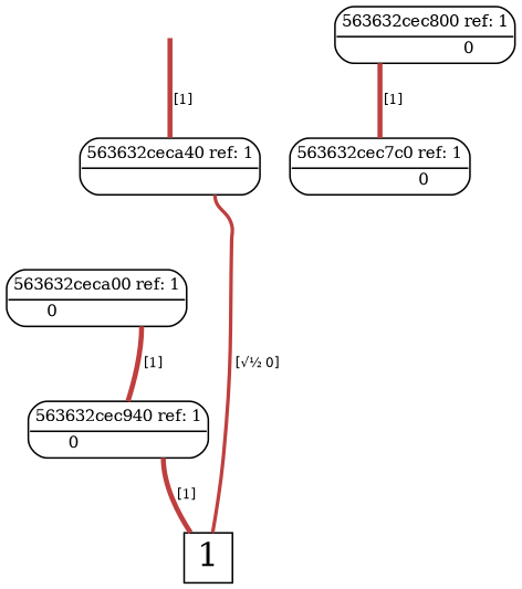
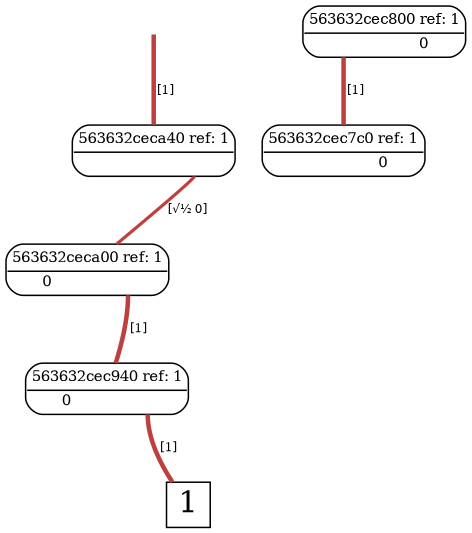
  digraph {
    node [shape=plain]
    edge [arrowhead=none color="0.000 0.667 0.750" penwidth=3 tailport="1:s"]
    root [shape=point style=invis]
    n2 [label=<<font point-size="10"><table border="1" cellspacing="0" cellpadding="2" style="rounded"><tr><td colspan="2" border="1" sides="B">563632ceca40 ref: 1</td></tr><tr><td port="0" href="javascript:;" border="0" tooltip="0.7071"><font color="white">&nbsp;0 </font></td><td port="1" href="javascript:;" border="0" tooltip="0.7071"><font color="white">&nbsp;0 </font></td></tr></table></font>>]
    n3 [label=<<font point-size="10"><table border="1" cellspacing="0" cellpadding="2" style="rounded"><tr><td colspan="2" border="1" sides="B">563632ceca00 ref: 1</td></tr><tr><td port="0" href="javascript:;" border="0" tooltip="0">&nbsp;0 </td><td port="1" href="javascript:;" border="0" tooltip="1"><font color="white">&nbsp;0 </font></td></tr></table></font>>]
    n4 [height=0.3 label=<<font point-size="20">1</font>> shape=box width=0.3]
    n5 [label=<<font point-size="10"><table border="1" cellspacing="0" cellpadding="2" style="rounded"><tr><td colspan="2" border="1" sides="B">563632cec940 ref: 1</td></tr><tr><td port="0" href="javascript:;" border="0" tooltip="0">&nbsp;0 </td><td port="1" href="javascript:;" border="0" tooltip="1"><font color="white">&nbsp;0 </font></td></tr></table></font>>]
    n6 [label=<<font point-size="10"><table border="1" cellspacing="0" cellpadding="2" style="rounded"><tr><td colspan="2" border="1" sides="B">563632cec800 ref: 1</td></tr><tr><td port="0" href="javascript:;" border="0" tooltip="1"><font color="white">&nbsp;0 </font></td><td port="1" href="javascript:;" border="0" tooltip="0">&nbsp;0 </td></tr></table></font>>]
    n7 [label=<<font point-size="10"><table border="1" cellspacing="0" cellpadding="2" style="rounded"><tr><td colspan="2" border="1" sides="B">563632cec7c0 ref: 1</td></tr><tr><td port="0" href="javascript:;" border="0" tooltip="1"><font color="white">&nbsp;0 </font></td><td port="1" href="javascript:;" border="0" tooltip="0">&nbsp;0 </td></tr></table></font>>]
    root -> n2 [label=<<font point-size="8">&nbsp;[1]</font>>]
-   n2 -> n4 [label=<<font point-size="8">&nbsp;[√½ 0]</font>> penwidth=2.12132]
+   n2 -> n3 [label=<<font point-size="8">&nbsp;[√½ 0]</font>> penwidth=2.12132]
    n3 -> n5 [label=<<font point-size="8">&nbsp;[1]</font>>]
    n5 -> n4 [label=<<font point-size="8">&nbsp;[1]</font>>]
    n6 -> n7 [label=<<font point-size="8">&nbsp;[1]</font>> tailport="0:s"]
  }
